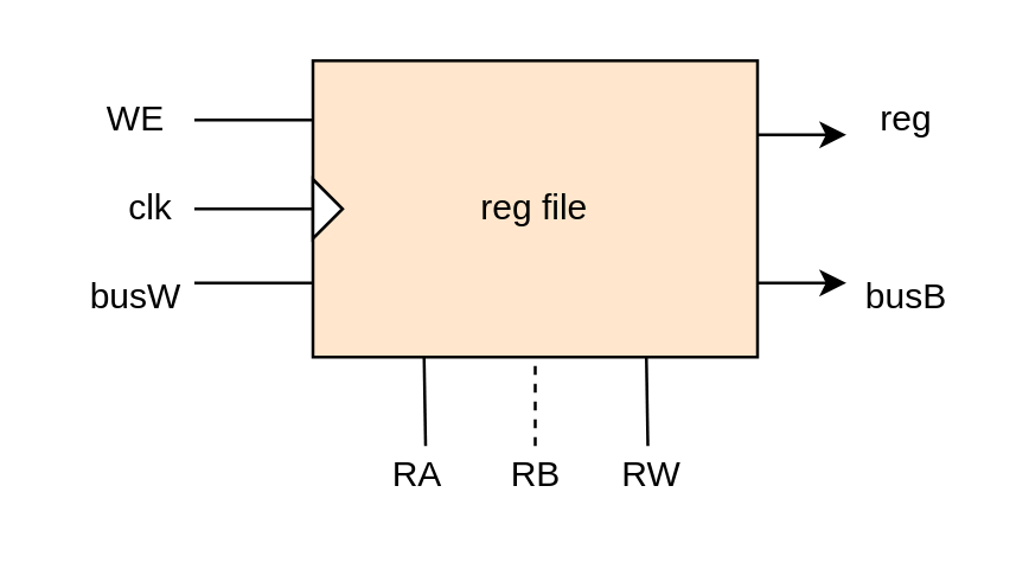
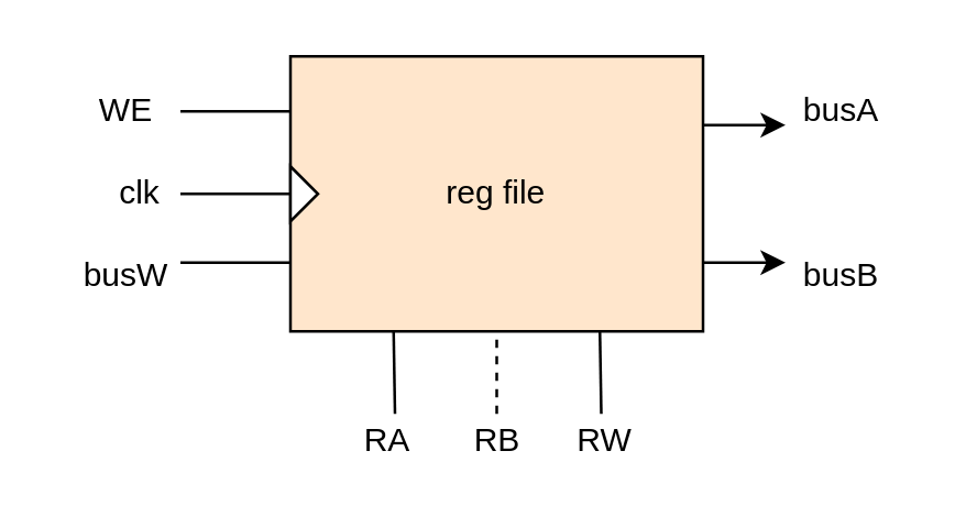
  <mxCell id="0" />
  <mxCell id="1" parent="0" />
  <mxCell id="2" style="edgeStyle=orthogonalEdgeStyle;rounded=0;orthogonalLoop=1;jettySize=auto;html=1;exitX=1;exitY=0.25;exitDx=0;exitDy=0;" edge="1" parent="1" source="4"><mxGeometry relative="1" as="geometry"><mxPoint x="285" y="45" as="targetPoint" /></mxGeometry></mxCell>
  <mxCell id="3" style="edgeStyle=orthogonalEdgeStyle;rounded=0;orthogonalLoop=1;jettySize=auto;html=1;exitX=1;exitY=0.75;exitDx=0;exitDy=0;" edge="1" parent="1" source="4"><mxGeometry relative="1" as="geometry"><mxPoint x="285" y="95" as="targetPoint" /></mxGeometry></mxCell>
  <mxCell id="4" value="reg file" style="rounded=0;whiteSpace=wrap;html=1;fillColor=#ffe6cc;" vertex="1" parent="1"><mxGeometry x="105" y="20" width="150" height="100" as="geometry" /></mxCell>
  <mxCell id="5" value="" style="triangle;whiteSpace=wrap;html=1;" vertex="1" parent="1"><mxGeometry x="105" y="60" width="10" height="20" as="geometry" /></mxCell>
  <mxCell id="6" value="" style="endArrow=none;html=1;" edge="1" parent="1"><mxGeometry width="50" height="50" relative="1" as="geometry"><mxPoint x="65" y="70" as="sourcePoint" /><mxPoint x="105" y="70" as="targetPoint" /></mxGeometry></mxCell>
  <mxCell id="7" value="&lt;div&gt;clk&lt;/div&gt;" style="text;html=1;align=center;verticalAlign=middle;resizable=0;points=[];autosize=1;" vertex="1" parent="1"><mxGeometry x="35" y="60" width="30" height="20" as="geometry" /></mxCell>
  <mxCell id="8" value="" style="endArrow=none;html=1;" edge="1" parent="1"><mxGeometry width="50" height="50" relative="1" as="geometry"><mxPoint x="65" y="40" as="sourcePoint" /><mxPoint x="105" y="40" as="targetPoint" /></mxGeometry></mxCell>
  <mxCell id="9" value="WE" style="text;html=1;align=center;verticalAlign=middle;resizable=0;points=[];autosize=1;" vertex="1" parent="1"><mxGeometry x="25" y="30" width="40" height="20" as="geometry" /></mxCell>
  <mxCell id="10" value="" style="endArrow=none;html=1;entryX=0;entryY=0.75;entryDx=0;entryDy=0;" edge="1" parent="1" target="4"><mxGeometry width="50" height="50" relative="1" as="geometry"><mxPoint x="65" y="95" as="sourcePoint" /><mxPoint x="105" y="40" as="targetPoint" /></mxGeometry></mxCell>
  <mxCell id="11" value="busW" style="text;html=1;align=center;verticalAlign=middle;resizable=0;points=[];autosize=1;" vertex="1" parent="1"><mxGeometry x="20" y="90" width="50" height="20" as="geometry" /></mxCell>
  <mxCell id="12" value="" style="endArrow=none;html=1;entryX=0.25;entryY=1;entryDx=0;entryDy=0;" edge="1" parent="1" target="4"><mxGeometry width="50" height="50" relative="1" as="geometry"><mxPoint x="143" y="150" as="sourcePoint" /><mxPoint x="225" y="160" as="targetPoint" /></mxGeometry></mxCell>
  <mxCell id="13" value="RA" style="text;html=1;align=center;verticalAlign=middle;resizable=0;points=[];autosize=1;" vertex="1" parent="1"><mxGeometry x="125" y="150" width="30" height="20" as="geometry" /></mxCell>
  <mxCell id="14" value="" style="endArrow=none;html=1;entryX=0.5;entryY=1;entryDx=0;entryDy=0;dashed=1;" edge="1" parent="1" source="15" target="4"><mxGeometry width="50" height="50" relative="1" as="geometry"><mxPoint x="180" y="150" as="sourcePoint" /><mxPoint x="225" y="160" as="targetPoint" /></mxGeometry></mxCell>
  <mxCell id="15" value="&lt;div&gt;RB&lt;/div&gt;" style="text;html=1;align=center;verticalAlign=middle;resizable=0;points=[];autosize=1;" vertex="1" parent="1"><mxGeometry x="165" y="150" width="30" height="20" as="geometry" /></mxCell>
  <mxCell id="16" value="" style="endArrow=none;html=1;" edge="1" parent="1"><mxGeometry width="50" height="50" relative="1" as="geometry"><mxPoint x="180" y="150" as="sourcePoint" /><mxPoint x="180" y="150" as="targetPoint" /></mxGeometry></mxCell>
  <mxCell id="17" value="" style="endArrow=none;html=1;entryX=0.75;entryY=1;entryDx=0;entryDy=0;" edge="1" parent="1" target="4"><mxGeometry width="50" height="50" relative="1" as="geometry"><mxPoint x="218" y="150" as="sourcePoint" /><mxPoint x="225" y="160" as="targetPoint" /></mxGeometry></mxCell>
  <mxCell id="18" value="RW" style="text;html=1;align=center;verticalAlign=middle;resizable=0;points=[];autosize=1;" vertex="1" parent="1"><mxGeometry x="199" y="150" width="40" height="20" as="geometry" /></mxCell>
- <mxCell id="19" value="reg" style="text;html=1;align=center;verticalAlign=middle;resizable=0;points=[];autosize=1;" vertex="1" parent="1"><mxGeometry x="285" y="30" width="40" height="20" as="geometry" /></mxCell>
+ <mxCell id="19" value="busA" style="text;html=1;align=center;verticalAlign=middle;resizable=0;points=[];autosize=1;" vertex="1" parent="1"><mxGeometry x="285" y="30" width="40" height="20" as="geometry" /></mxCell>
  <mxCell id="20" value="busB" style="text;html=1;align=center;verticalAlign=middle;resizable=0;points=[];autosize=1;" vertex="1" parent="1"><mxGeometry x="285" y="90" width="40" height="20" as="geometry" /></mxCell>
